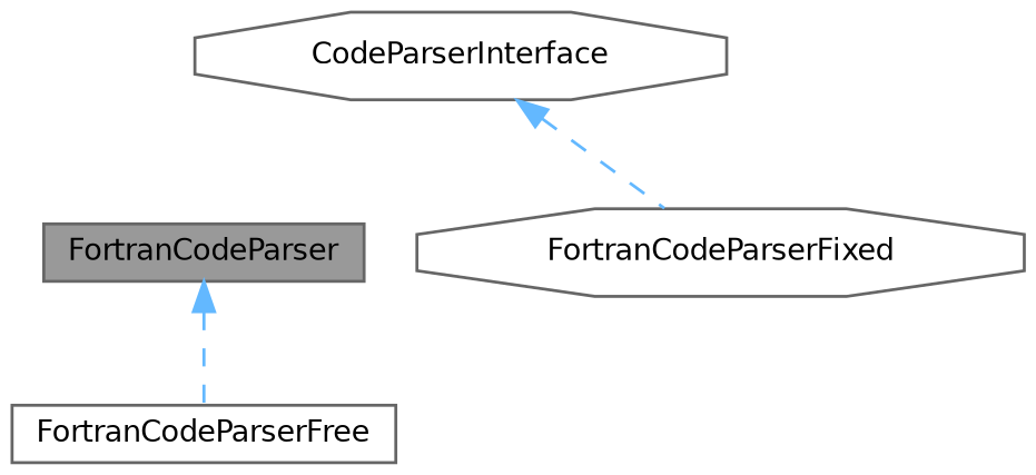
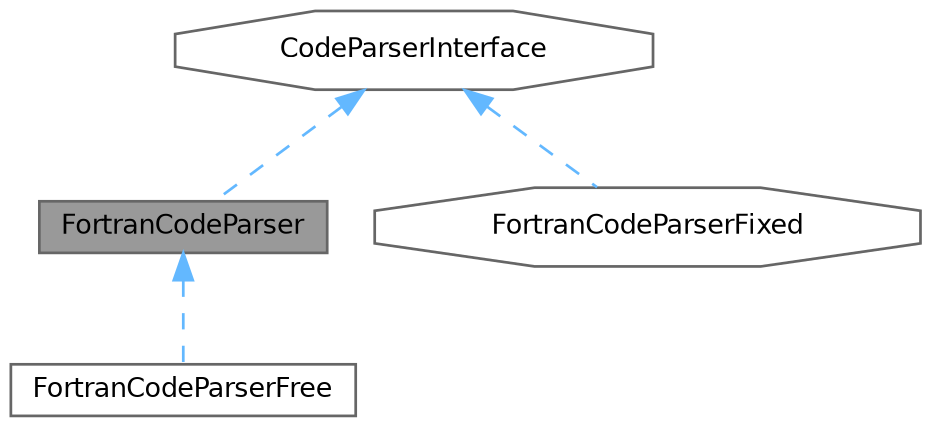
  digraph {
    node [color=gray40 fillcolor=white fontname=Helvetica fontsize=10 shape=box style=filled]
    edge [color=steelblue1 dir=back fontname=Helvetica fontsize=10 labelfontname=Helvetica labelfontsize=10 style=dashed]
    n1 [fillcolor=grey60 fontcolor=black height=0.2 label=FortranCodeParser width=0.4]
    n2 [height=0.2 label=FortranCodeParserFree width=0.4]
    n3 [height=0.2 label=FortranCodeParserFixed shape=octagon width=0.4]
    n4 [height=0.2 label=CodeParserInterface shape=octagon width=0.4]
    n1 -> n2
+   n4 -> n1
    n4 -> n3
  }
